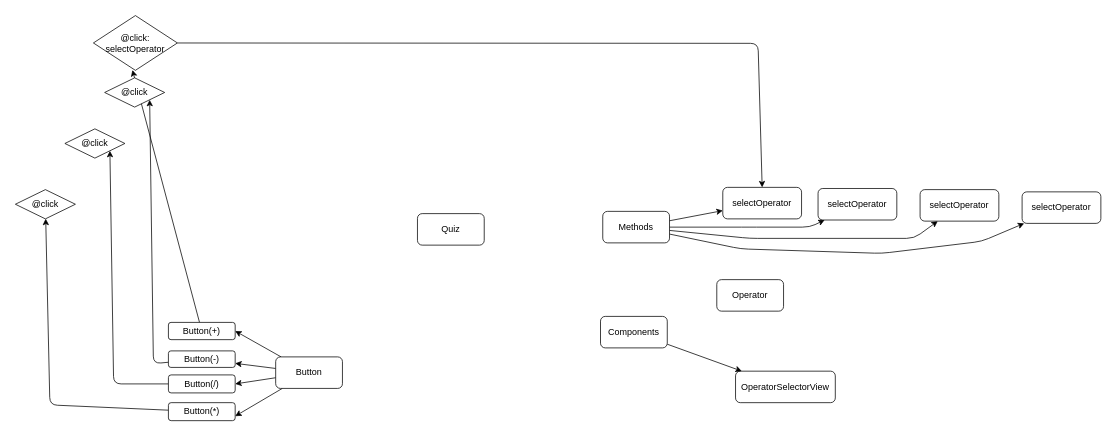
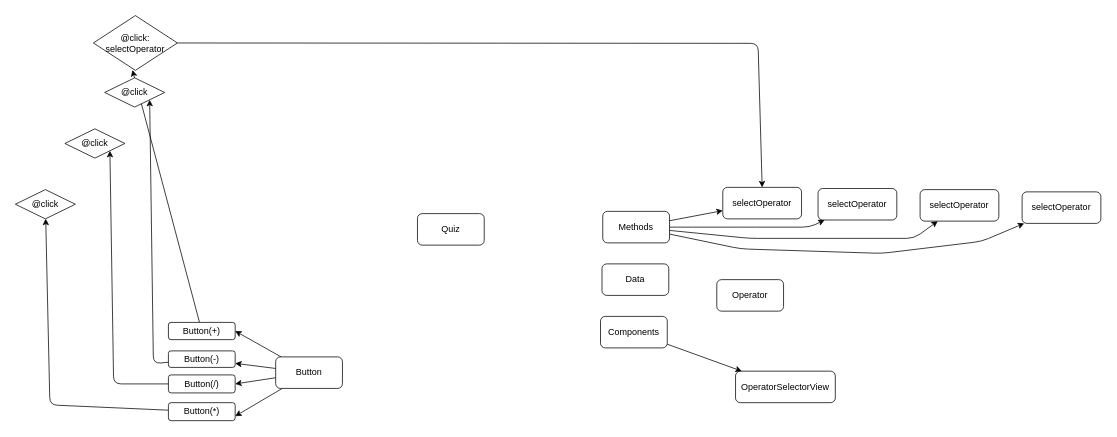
  <mxCell id="0" />
  <mxCell id="1" parent="0" />
  <mxCell id="2" value="Quiz" style="rounded=1;whiteSpace=wrap;html=1;" vertex="1" parent="1"><mxGeometry x="556" y="284" width="89" height="42" as="geometry" /></mxCell>
  <mxCell id="3" value="" style="edgeStyle=none;html=1;" edge="1" parent="1" source="7" target="13"><mxGeometry relative="1" as="geometry" /></mxCell>
  <mxCell id="4" style="edgeStyle=none;html=1;entryX=1;entryY=0.5;entryDx=0;entryDy=0;" edge="1" parent="1" source="7" target="9"><mxGeometry relative="1" as="geometry" /></mxCell>
  <mxCell id="5" style="edgeStyle=none;html=1;entryX=1;entryY=0.5;entryDx=0;entryDy=0;" edge="1" parent="1" source="7" target="11"><mxGeometry relative="1" as="geometry" /></mxCell>
  <mxCell id="6" style="edgeStyle=none;html=1;entryX=1;entryY=0.75;entryDx=0;entryDy=0;" edge="1" parent="1" source="7" target="15"><mxGeometry relative="1" as="geometry" /></mxCell>
  <mxCell id="7" value="Button" style="rounded=1;whiteSpace=wrap;html=1;" vertex="1" parent="1"><mxGeometry x="367" y="475" width="89" height="42" as="geometry" /></mxCell>
  <mxCell id="8" style="edgeStyle=none;html=1;entryX=1;entryY=1;entryDx=0;entryDy=0;" edge="1" parent="1" source="9" target="30"><mxGeometry relative="1" as="geometry"><Array as="points"><mxPoint x="151" y="511" /></Array></mxGeometry></mxCell>
  <mxCell id="9" value="Button(/)" style="rounded=1;whiteSpace=wrap;html=1;" vertex="1" parent="1"><mxGeometry x="224" y="499" width="89" height="24" as="geometry" /></mxCell>
  <mxCell id="10" style="edgeStyle=none;html=1;entryX=0.465;entryY=0.994;entryDx=0;entryDy=0;entryPerimeter=0;" edge="1" parent="1" source="11" target="28"><mxGeometry relative="1" as="geometry" /></mxCell>
  <mxCell id="11" value="Button(+)" style="rounded=1;whiteSpace=wrap;html=1;" vertex="1" parent="1"><mxGeometry x="224" y="429" width="89" height="23" as="geometry" /></mxCell>
  <mxCell id="12" style="edgeStyle=none;html=1;entryX=1;entryY=1;entryDx=0;entryDy=0;" edge="1" parent="1" source="13" target="29"><mxGeometry relative="1" as="geometry"><Array as="points"><mxPoint x="204" y="484" /></Array></mxGeometry></mxCell>
  <mxCell id="13" value="Button(-)" style="rounded=1;whiteSpace=wrap;html=1;" vertex="1" parent="1"><mxGeometry x="224" y="467" width="89" height="22" as="geometry" /></mxCell>
  <mxCell id="14" style="edgeStyle=none;html=1;" edge="1" parent="1" source="15" target="31"><mxGeometry relative="1" as="geometry"><Array as="points"><mxPoint x="66" y="539" /></Array></mxGeometry></mxCell>
  <mxCell id="15" value="Button(*)" style="rounded=1;whiteSpace=wrap;html=1;" vertex="1" parent="1"><mxGeometry x="224" y="536" width="89" height="24" as="geometry" /></mxCell>
  <mxCell id="16" value="OperatorSelectorView" style="rounded=1;whiteSpace=wrap;html=1;" vertex="1" parent="1"><mxGeometry x="980" y="494" width="133" height="42" as="geometry" /></mxCell>
  <mxCell id="17" style="edgeStyle=none;html=1;" edge="1" parent="1" source="21" target="25"><mxGeometry relative="1" as="geometry" /></mxCell>
  <mxCell id="18" style="edgeStyle=none;html=1;" edge="1" parent="1" source="21" target="32"><mxGeometry relative="1" as="geometry"><Array as="points"><mxPoint x="998" y="302" /><mxPoint x="1079" y="302" /></Array></mxGeometry></mxCell>
  <mxCell id="19" style="edgeStyle=none;html=1;" edge="1" parent="1" source="21" target="33"><mxGeometry relative="1" as="geometry"><Array as="points"><mxPoint x="999" y="317" /><mxPoint x="1218" y="317" /></Array></mxGeometry></mxCell>
  <mxCell id="20" style="edgeStyle=none;html=1;" edge="1" parent="1" source="21" target="34"><mxGeometry relative="1" as="geometry"><Array as="points"><mxPoint x="987" y="331" /><mxPoint x="1175" y="337" /><mxPoint x="1308" y="321" /></Array></mxGeometry></mxCell>
  <mxCell id="21" value="Methods" style="rounded=1;whiteSpace=wrap;html=1;" vertex="1" parent="1"><mxGeometry x="803" y="281" width="89" height="42" as="geometry" /></mxCell>
  <mxCell id="22" style="edgeStyle=none;html=1;" edge="1" parent="1" source="23" target="16"><mxGeometry relative="1" as="geometry" /></mxCell>
  <mxCell id="23" value="Components&lt;br&gt;" style="rounded=1;whiteSpace=wrap;html=1;" vertex="1" parent="1"><mxGeometry x="800" y="421" width="89" height="42" as="geometry" /></mxCell>
+ <mxCell id="24" value="Data" style="rounded=1;whiteSpace=wrap;html=1;" vertex="1" parent="1"><mxGeometry x="802" y="351" width="89" height="42" as="geometry" /></mxCell>
  <mxCell id="25" value="selectOperator" style="rounded=1;whiteSpace=wrap;html=1;" vertex="1" parent="1"><mxGeometry x="963" y="249" width="105" height="42" as="geometry" /></mxCell>
  <mxCell id="26" value="Operator" style="rounded=1;whiteSpace=wrap;html=1;" vertex="1" parent="1"><mxGeometry x="955" y="372" width="89" height="42" as="geometry" /></mxCell>
  <mxCell id="27" style="edgeStyle=none;html=1;entryX=0.5;entryY=0;entryDx=0;entryDy=0;" edge="1" parent="1" source="28" target="25"><mxGeometry relative="1" as="geometry"><Array as="points"><mxPoint x="1010" y="57" /></Array></mxGeometry></mxCell>
  <mxCell id="28" value="&lt;span&gt;@click: &lt;br&gt;selectOperator&lt;/span&gt;" style="rhombus;whiteSpace=wrap;html=1;" vertex="1" parent="1"><mxGeometry x="124" y="20" width="112" height="73" as="geometry" /></mxCell>
  <mxCell id="29" value="@click" style="rhombus;whiteSpace=wrap;html=1;" vertex="1" parent="1"><mxGeometry x="139" y="103" width="80" height="39" as="geometry" /></mxCell>
  <mxCell id="30" value="@click" style="rhombus;whiteSpace=wrap;html=1;" vertex="1" parent="1"><mxGeometry x="86" y="171" width="80" height="39" as="geometry" /></mxCell>
  <mxCell id="31" value="@click" style="rhombus;whiteSpace=wrap;html=1;" vertex="1" parent="1"><mxGeometry x="20" y="252" width="80" height="39" as="geometry" /></mxCell>
  <mxCell id="32" value="selectOperator" style="rounded=1;whiteSpace=wrap;html=1;" vertex="1" parent="1"><mxGeometry x="1090" y="250.5" width="105" height="42" as="geometry" /></mxCell>
  <mxCell id="33" value="selectOperator" style="rounded=1;whiteSpace=wrap;html=1;" vertex="1" parent="1"><mxGeometry x="1226" y="252" width="105" height="42" as="geometry" /></mxCell>
  <mxCell id="34" value="selectOperator" style="rounded=1;whiteSpace=wrap;html=1;" vertex="1" parent="1"><mxGeometry x="1362" y="255" width="105" height="42" as="geometry" /></mxCell>
